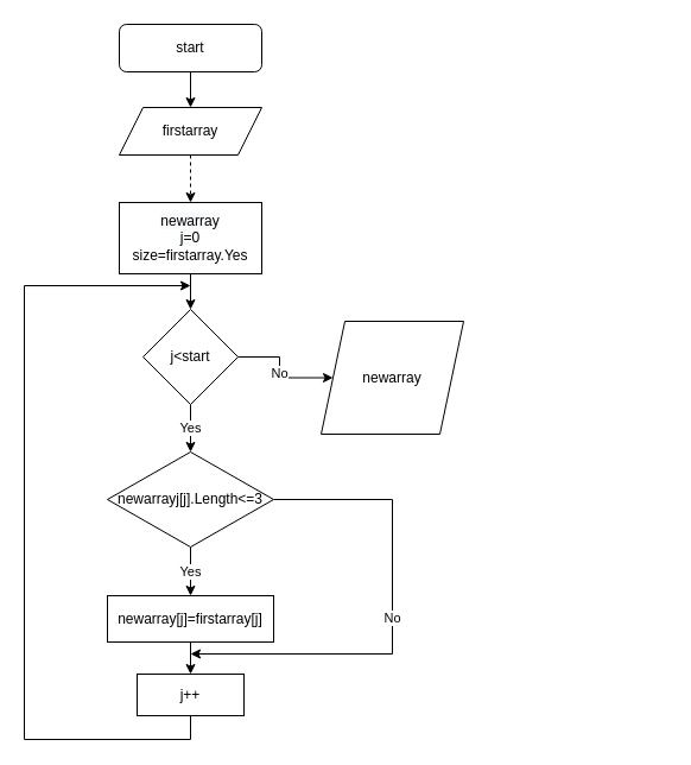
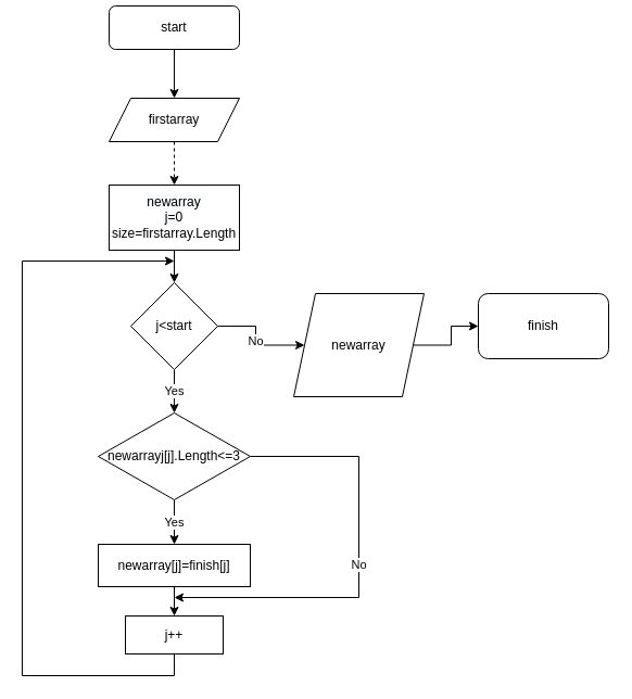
  <mxCell id="0" />
  <mxCell id="1" parent="0" />
  <mxCell id="2" style="edgeStyle=orthogonalEdgeStyle;rounded=0;orthogonalLoop=1;jettySize=auto;html=1;exitX=0.5;exitY=1;exitDx=0;exitDy=0;" edge="1" parent="1" source="3"><mxGeometry relative="1" as="geometry"><mxPoint x="160" y="90" as="targetPoint" /></mxGeometry></mxCell>
- <mxCell id="3" value="start" style="rounded=1;whiteSpace=wrap;html=1;" vertex="1" parent="1"><mxGeometry x="100" y="20" width="120" height="40" as="geometry" /></mxCell>
+ <mxCell id="3" value="start" style="rounded=1;whiteSpace=wrap;html=1;" vertex="1" parent="1"><mxGeometry x="100" y="5" width="120" height="40" as="geometry" /></mxCell>
  <mxCell id="4" style="edgeStyle=orthogonalEdgeStyle;rounded=0;orthogonalLoop=1;jettySize=auto;html=1;exitX=0.5;exitY=1;exitDx=0;exitDy=0;entryX=0.5;entryY=0;entryDx=0;entryDy=0;dashed=1;" edge="1" parent="1" source="5" target="16"><mxGeometry relative="1" as="geometry" /></mxCell>
  <mxCell id="5" value="firstarray&lt;br&gt;" style="shape=parallelogram;perimeter=parallelogramPerimeter;whiteSpace=wrap;html=1;fixedSize=1;" vertex="1" parent="1"><mxGeometry x="100" y="90" width="120" height="40" as="geometry" /></mxCell>
  <mxCell id="6" value="No" style="edgeStyle=orthogonalEdgeStyle;rounded=0;orthogonalLoop=1;jettySize=auto;html=1;exitX=1;exitY=0.5;exitDx=0;exitDy=0;entryX=0;entryY=0.5;entryDx=0;entryDy=0;" edge="1" parent="1" source="8" target="13"><mxGeometry relative="1" as="geometry" /></mxCell>
  <mxCell id="7" value="Yes" style="edgeStyle=orthogonalEdgeStyle;rounded=0;orthogonalLoop=1;jettySize=auto;html=1;exitX=0.5;exitY=1;exitDx=0;exitDy=0;entryX=0.5;entryY=0;entryDx=0;entryDy=0;" edge="1" parent="1" source="8" target="11"><mxGeometry relative="1" as="geometry" /></mxCell>
  <mxCell id="8" value="j&amp;lt;start" style="rhombus;whiteSpace=wrap;html=1;" vertex="1" parent="1"><mxGeometry x="120" y="260" width="80" height="80" as="geometry" /></mxCell>
  <mxCell id="9" value="Yes" style="edgeStyle=orthogonalEdgeStyle;rounded=0;orthogonalLoop=1;jettySize=auto;html=1;exitX=0.5;exitY=1;exitDx=0;exitDy=0;entryX=0.5;entryY=0;entryDx=0;entryDy=0;" edge="1" parent="1" source="11" target="18"><mxGeometry relative="1" as="geometry"><mxPoint x="160" y="500" as="targetPoint" /></mxGeometry></mxCell>
  <mxCell id="10" value="No&lt;br&gt;" style="edgeStyle=orthogonalEdgeStyle;rounded=0;orthogonalLoop=1;jettySize=auto;html=1;exitX=1;exitY=0.5;exitDx=0;exitDy=0;" edge="1" parent="1" source="11"><mxGeometry relative="1" as="geometry"><mxPoint x="160" y="550" as="targetPoint" /><Array as="points"><mxPoint x="330" y="420" /><mxPoint x="330" y="550" /></Array></mxGeometry></mxCell>
  <mxCell id="11" value="newarrayj[j].Length&amp;lt;=3" style="rhombus;whiteSpace=wrap;html=1;" vertex="1" parent="1"><mxGeometry x="90" y="380" width="140" height="80" as="geometry" /></mxCell>
+ <mxCell id="12" style="edgeStyle=orthogonalEdgeStyle;rounded=0;orthogonalLoop=1;jettySize=auto;html=1;exitX=1;exitY=0.5;exitDx=0;exitDy=0;" edge="1" parent="1" source="13" target="14"><mxGeometry relative="1" as="geometry" /></mxCell>
  <mxCell id="13" value="newarray" style="shape=parallelogram;perimeter=parallelogramPerimeter;whiteSpace=wrap;html=1;fixedSize=1;" vertex="1" parent="1"><mxGeometry x="270" y="270" width="120" height="95" as="geometry" /></mxCell>
+ <mxCell id="14" value="finish" style="rounded=1;whiteSpace=wrap;html=1;" vertex="1" parent="1"><mxGeometry x="440" y="270" width="120" height="60" as="geometry" /></mxCell>
  <mxCell id="15" style="edgeStyle=orthogonalEdgeStyle;rounded=0;orthogonalLoop=1;jettySize=auto;html=1;exitX=0.5;exitY=1;exitDx=0;exitDy=0;entryX=0.5;entryY=0;entryDx=0;entryDy=0;" edge="1" parent="1" source="16" target="8"><mxGeometry relative="1" as="geometry" /></mxCell>
- <mxCell id="16" value="&lt;span style=&quot;color: rgb(0, 0, 0); font-family: Helvetica; font-size: 12px; font-style: normal; font-variant-ligatures: normal; font-variant-caps: normal; font-weight: 400; letter-spacing: normal; orphans: 2; text-align: center; text-indent: 0px; text-transform: none; widows: 2; word-spacing: 0px; -webkit-text-stroke-width: 0px; background-color: rgb(248, 249, 250); text-decoration-thickness: initial; text-decoration-style: initial; text-decoration-color: initial; float: none; display: inline !important;&quot;&gt;newarray&lt;/span&gt;&lt;br style=&quot;color: rgb(0, 0, 0); font-family: Helvetica; font-size: 12px; font-style: normal; font-variant-ligatures: normal; font-variant-caps: normal; font-weight: 400; letter-spacing: normal; orphans: 2; text-align: center; text-indent: 0px; text-transform: none; widows: 2; word-spacing: 0px; -webkit-text-stroke-width: 0px; background-color: rgb(248, 249, 250); text-decoration-thickness: initial; text-decoration-style: initial; text-decoration-color: initial;&quot;&gt;&lt;span style=&quot;color: rgb(0, 0, 0); font-family: Helvetica; font-size: 12px; font-style: normal; font-variant-ligatures: normal; font-variant-caps: normal; font-weight: 400; letter-spacing: normal; orphans: 2; text-align: center; text-indent: 0px; text-transform: none; widows: 2; word-spacing: 0px; -webkit-text-stroke-width: 0px; background-color: rgb(248, 249, 250); text-decoration-thickness: initial; text-decoration-style: initial; text-decoration-color: initial; float: none; display: inline !important;&quot;&gt;j=0&lt;br&gt;&lt;/span&gt;size=firstarray.Yes" style="rounded=0;whiteSpace=wrap;html=1;" vertex="1" parent="1"><mxGeometry x="100" y="170" width="120" height="60" as="geometry" /></mxCell>
+ <mxCell id="16" value="&lt;span style=&quot;color: rgb(0, 0, 0); font-family: Helvetica; font-size: 12px; font-style: normal; font-variant-ligatures: normal; font-variant-caps: normal; font-weight: 400; letter-spacing: normal; orphans: 2; text-align: center; text-indent: 0px; text-transform: none; widows: 2; word-spacing: 0px; -webkit-text-stroke-width: 0px; background-color: rgb(248, 249, 250); text-decoration-thickness: initial; text-decoration-style: initial; text-decoration-color: initial; float: none; display: inline !important;&quot;&gt;newarray&lt;/span&gt;&lt;br style=&quot;color: rgb(0, 0, 0); font-family: Helvetica; font-size: 12px; font-style: normal; font-variant-ligatures: normal; font-variant-caps: normal; font-weight: 400; letter-spacing: normal; orphans: 2; text-align: center; text-indent: 0px; text-transform: none; widows: 2; word-spacing: 0px; -webkit-text-stroke-width: 0px; background-color: rgb(248, 249, 250); text-decoration-thickness: initial; text-decoration-style: initial; text-decoration-color: initial;&quot;&gt;&lt;span style=&quot;color: rgb(0, 0, 0); font-family: Helvetica; font-size: 12px; font-style: normal; font-variant-ligatures: normal; font-variant-caps: normal; font-weight: 400; letter-spacing: normal; orphans: 2; text-align: center; text-indent: 0px; text-transform: none; widows: 2; word-spacing: 0px; -webkit-text-stroke-width: 0px; background-color: rgb(248, 249, 250); text-decoration-thickness: initial; text-decoration-style: initial; text-decoration-color: initial; float: none; display: inline !important;&quot;&gt;j=0&lt;br&gt;&lt;/span&gt;size=firstarray.Length" style="rounded=0;whiteSpace=wrap;html=1;" vertex="1" parent="1"><mxGeometry x="100" y="170" width="120" height="60" as="geometry" /></mxCell>
  <mxCell id="17" style="edgeStyle=orthogonalEdgeStyle;rounded=0;orthogonalLoop=1;jettySize=auto;html=1;exitX=0.5;exitY=1;exitDx=0;exitDy=0;entryX=0.5;entryY=0;entryDx=0;entryDy=0;" edge="1" parent="1" source="18" target="20"><mxGeometry relative="1" as="geometry" /></mxCell>
- <mxCell id="18" value="newarray[j]=firstarray[j]" style="rounded=0;whiteSpace=wrap;html=1;" vertex="1" parent="1"><mxGeometry x="90" y="501" width="140" height="39" as="geometry" /></mxCell>
+ <mxCell id="18" value="newarray[j]=finish[j]" style="rounded=0;whiteSpace=wrap;html=1;" vertex="1" parent="1"><mxGeometry x="90" y="501" width="140" height="39" as="geometry" /></mxCell>
  <mxCell id="19" style="edgeStyle=orthogonalEdgeStyle;rounded=0;orthogonalLoop=1;jettySize=auto;html=1;exitX=0.5;exitY=1;exitDx=0;exitDy=0;" edge="1" parent="1" source="20"><mxGeometry relative="1" as="geometry"><mxPoint x="160" y="240" as="targetPoint" /><Array as="points"><mxPoint x="160" y="622" /><mxPoint x="20" y="622" /><mxPoint x="20" y="240" /></Array></mxGeometry></mxCell>
  <mxCell id="20" value="j++" style="rounded=0;whiteSpace=wrap;html=1;" vertex="1" parent="1"><mxGeometry x="115" y="567" width="90" height="35" as="geometry" /></mxCell>
